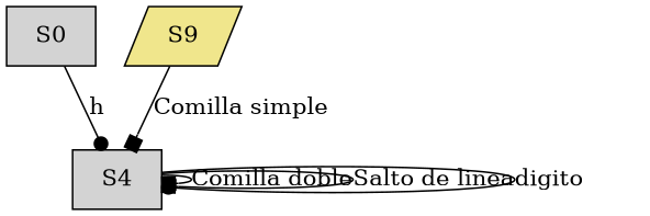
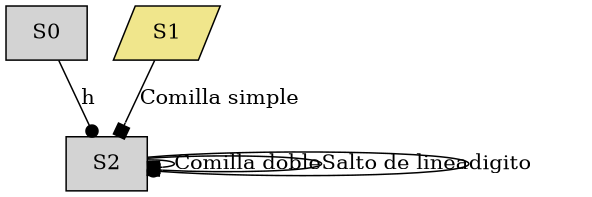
  digraph {
    rankdir=TB
    node [fillcolor=lightgrey shape=box style=filled]
    edge [arrowhead=box]
    S0
-   S2 [label=S4]
-   S1 [fillcolor=khaki shape=parallelogram label=S9]
+   S2
+   S1 [fillcolor=khaki shape=parallelogram]
    S0 -> S2 [arrowhead=dot label=h]
    S2 -> S2 [label="Comilla doble"]
    S2 -> S2 [label="Salto de linea"]
    S2 -> S2 [arrowhead=dot label=digito]
    S1 -> S2 [label="Comilla simple"]
  }
